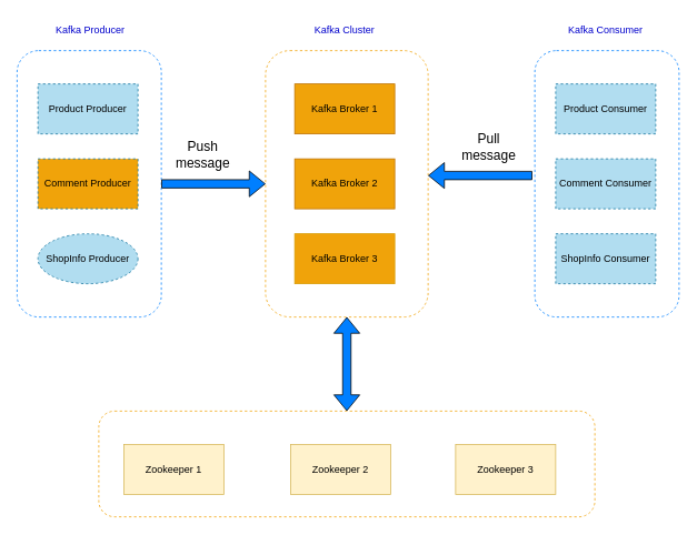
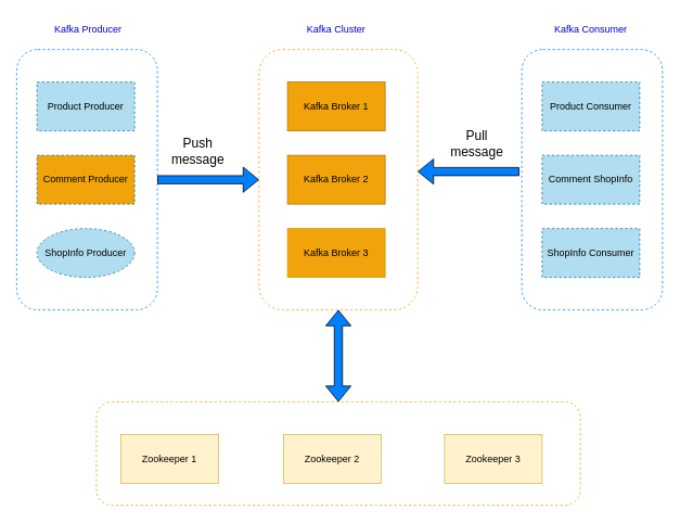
  <mxCell id="0" />
  <mxCell id="1" parent="0" />
  <mxCell id="2" value="" style="rounded=1;whiteSpace=wrap;html=1;dashed=1;strokeColor=#007FFF;fillColor=none;" parent="1" vertex="1"><mxGeometry x="20" y="60" width="173" height="320" as="geometry" /></mxCell>
  <mxCell id="3" value="" style="rounded=1;whiteSpace=wrap;html=1;dashed=1;strokeColor=#F0A30A;fillColor=none;fontColor=#ffffff;" parent="1" vertex="1"><mxGeometry x="118" y="493" width="595" height="127" as="geometry" /></mxCell>
  <mxCell id="4" value="" style="rounded=1;whiteSpace=wrap;html=1;dashed=1;fillColor=none;strokeColor=#F0A30A;fontColor=#000000;" parent="1" vertex="1"><mxGeometry x="318" y="60" width="195" height="320" as="geometry" /></mxCell>
  <mxCell id="5" value="Kafka Broker 1" style="rounded=0;whiteSpace=wrap;html=1;fillColor=#f0a30a;strokeColor=#BD7000;fontColor=#000000;" parent="1" vertex="1"><mxGeometry x="353" y="100" width="120" height="60" as="geometry" /></mxCell>
  <mxCell id="6" value="Kafka Broker 2" style="rounded=0;whiteSpace=wrap;html=1;fillColor=#f0a30a;strokeColor=#BD7000;fontColor=#000000;" parent="1" vertex="1"><mxGeometry x="353" y="190" width="120" height="60" as="geometry" /></mxCell>
  <mxCell id="7" value="Kafka Broker 3" style="rounded=0;whiteSpace=wrap;html=1;fillColor=#f0a30a;strokeColor=#D79B00;fontColor=#000000;" parent="1" vertex="1"><mxGeometry x="353" y="280" width="120" height="60" as="geometry" /></mxCell>
  <mxCell id="8" value="Zookeeper 1" style="rounded=0;whiteSpace=wrap;html=1;fillColor=#fff2cc;strokeColor=#d6b656;" parent="1" vertex="1"><mxGeometry x="148" y="533" width="120" height="60" as="geometry" /></mxCell>
  <mxCell id="9" value="Zookeeper 2" style="rounded=0;whiteSpace=wrap;html=1;fillColor=#fff2cc;strokeColor=#d6b656;" parent="1" vertex="1"><mxGeometry x="348" y="533" width="120" height="60" as="geometry" /></mxCell>
  <mxCell id="10" value="Zookeeper 3" style="rounded=0;whiteSpace=wrap;html=1;fillColor=#fff2cc;strokeColor=#d6b656;" parent="1" vertex="1"><mxGeometry x="546" y="533" width="120" height="60" as="geometry" /></mxCell>
  <mxCell id="11" value="" style="shape=flexArrow;endArrow=classic;startArrow=classic;html=1;rounded=0;entryX=0.5;entryY=1;entryDx=0;entryDy=0;fillColor=#007FFF;exitX=0.5;exitY=0;exitDx=0;exitDy=0;" parent="1" source="3" target="4" edge="1"><mxGeometry width="100" height="100" relative="1" as="geometry"><mxPoint x="433" y="490" as="sourcePoint" /><mxPoint x="253" y="300" as="targetPoint" /></mxGeometry></mxCell>
  <mxCell id="12" value="Product Producer" style="rounded=0;whiteSpace=wrap;html=1;dashed=1;strokeColor=#10739e;fillColor=#b1ddf0;" parent="1" vertex="1"><mxGeometry x="45" y="100" width="120" height="60" as="geometry" /></mxCell>
  <mxCell id="13" value="Comment Producer" style="rounded=0;whiteSpace=wrap;html=1;dashed=1;strokeColor=#10739e;fillColor=#f0a30a;" parent="1" vertex="1"><mxGeometry x="45" y="190" width="120" height="60" as="geometry" /></mxCell>
  <mxCell id="14" value="ShopInfo Producer" style="ellipse;whiteSpace=wrap;html=1;dashed=1;strokeColor=#10739e;fillColor=#b1ddf0;" parent="1" vertex="1"><mxGeometry x="45" y="280" width="120" height="60" as="geometry" /></mxCell>
  <mxCell id="15" value="" style="shape=flexArrow;endArrow=classic;startArrow=none;html=1;rounded=0;entryX=0;entryY=0.5;entryDx=0;entryDy=0;fillColor=#007FFF;exitX=1;exitY=0.5;exitDx=0;exitDy=0;startFill=0;" parent="1" source="2" target="4" edge="1"><mxGeometry width="100" height="100" relative="1" as="geometry"><mxPoint x="243" y="220" as="sourcePoint" /><mxPoint x="223" y="200" as="targetPoint" /></mxGeometry></mxCell>
  <mxCell id="16" value="" style="rounded=1;whiteSpace=wrap;html=1;dashed=1;strokeColor=#007FFF;fillColor=none;" parent="1" vertex="1"><mxGeometry x="641" y="60" width="173" height="320" as="geometry" /></mxCell>
  <mxCell id="17" value="Product Consumer" style="rounded=0;whiteSpace=wrap;html=1;dashed=1;strokeColor=#10739e;fillColor=#b1ddf0;" parent="1" vertex="1"><mxGeometry x="666" y="100" width="120" height="60" as="geometry" /></mxCell>
- <mxCell id="18" value="Comment Consumer" style="rounded=0;whiteSpace=wrap;html=1;dashed=1;strokeColor=#10739e;fillColor=#b1ddf0;" parent="1" vertex="1"><mxGeometry x="666" y="190" width="120" height="60" as="geometry" /></mxCell>
+ <mxCell id="18" value="Comment ShopInfo" style="rounded=0;whiteSpace=wrap;html=1;dashed=1;strokeColor=#10739e;fillColor=#b1ddf0;" parent="1" vertex="1"><mxGeometry x="666" y="190" width="120" height="60" as="geometry" /></mxCell>
  <mxCell id="19" value="ShopInfo Consumer" style="rounded=0;whiteSpace=wrap;html=1;dashed=1;strokeColor=#10739e;fillColor=#b1ddf0;" parent="1" vertex="1"><mxGeometry x="666" y="280" width="120" height="60" as="geometry" /></mxCell>
  <mxCell id="20" value="" style="shape=flexArrow;endArrow=none;startArrow=classic;html=1;rounded=0;entryX=0;entryY=0.5;entryDx=0;entryDy=0;fillColor=#007FFF;exitX=1;exitY=0.5;exitDx=0;exitDy=0;endFill=0;" parent="1" edge="1"><mxGeometry width="100" height="100" relative="1" as="geometry"><mxPoint x="513" y="210" as="sourcePoint" /><mxPoint x="638" y="210" as="targetPoint" /></mxGeometry></mxCell>
  <mxCell id="21" value="&lt;font color=&quot;#0000cc&quot;&gt;Kafka Producer&lt;/font&gt;" style="text;html=1;strokeColor=none;fillColor=none;align=center;verticalAlign=middle;whiteSpace=wrap;rounded=0;dashed=1;" parent="1" vertex="1"><mxGeometry x="45" y="20" width="126" height="30" as="geometry" /></mxCell>
  <mxCell id="22" value="&lt;font color=&quot;#0000cc&quot;&gt;Kafka Cluster&lt;/font&gt;" style="text;html=1;strokeColor=none;fillColor=none;align=center;verticalAlign=middle;whiteSpace=wrap;rounded=0;dashed=1;" parent="1" vertex="1"><mxGeometry x="350" y="20" width="126" height="30" as="geometry" /></mxCell>
  <mxCell id="23" value="&lt;font color=&quot;#0000cc&quot;&gt;Kafka Consumer&lt;/font&gt;" style="text;html=1;strokeColor=none;fillColor=none;align=center;verticalAlign=middle;whiteSpace=wrap;rounded=0;dashed=1;" parent="1" vertex="1"><mxGeometry x="663" y="20" width="126" height="30" as="geometry" /></mxCell>
  <mxCell id="24" value="&lt;font style=&quot;font-size: 16px;&quot;&gt;Push message&lt;/font&gt;" style="text;html=1;strokeColor=none;fillColor=none;align=center;verticalAlign=middle;whiteSpace=wrap;rounded=0;" vertex="1" parent="1"><mxGeometry x="203" y="160" width="80" height="50" as="geometry" /></mxCell>
  <mxCell id="25" value="&lt;font style=&quot;font-size: 16px;&quot;&gt;Pull message&lt;/font&gt;" style="text;html=1;strokeColor=none;fillColor=none;align=center;verticalAlign=middle;whiteSpace=wrap;rounded=0;" vertex="1" parent="1"><mxGeometry x="546" y="150" width="80" height="50" as="geometry" /></mxCell>
